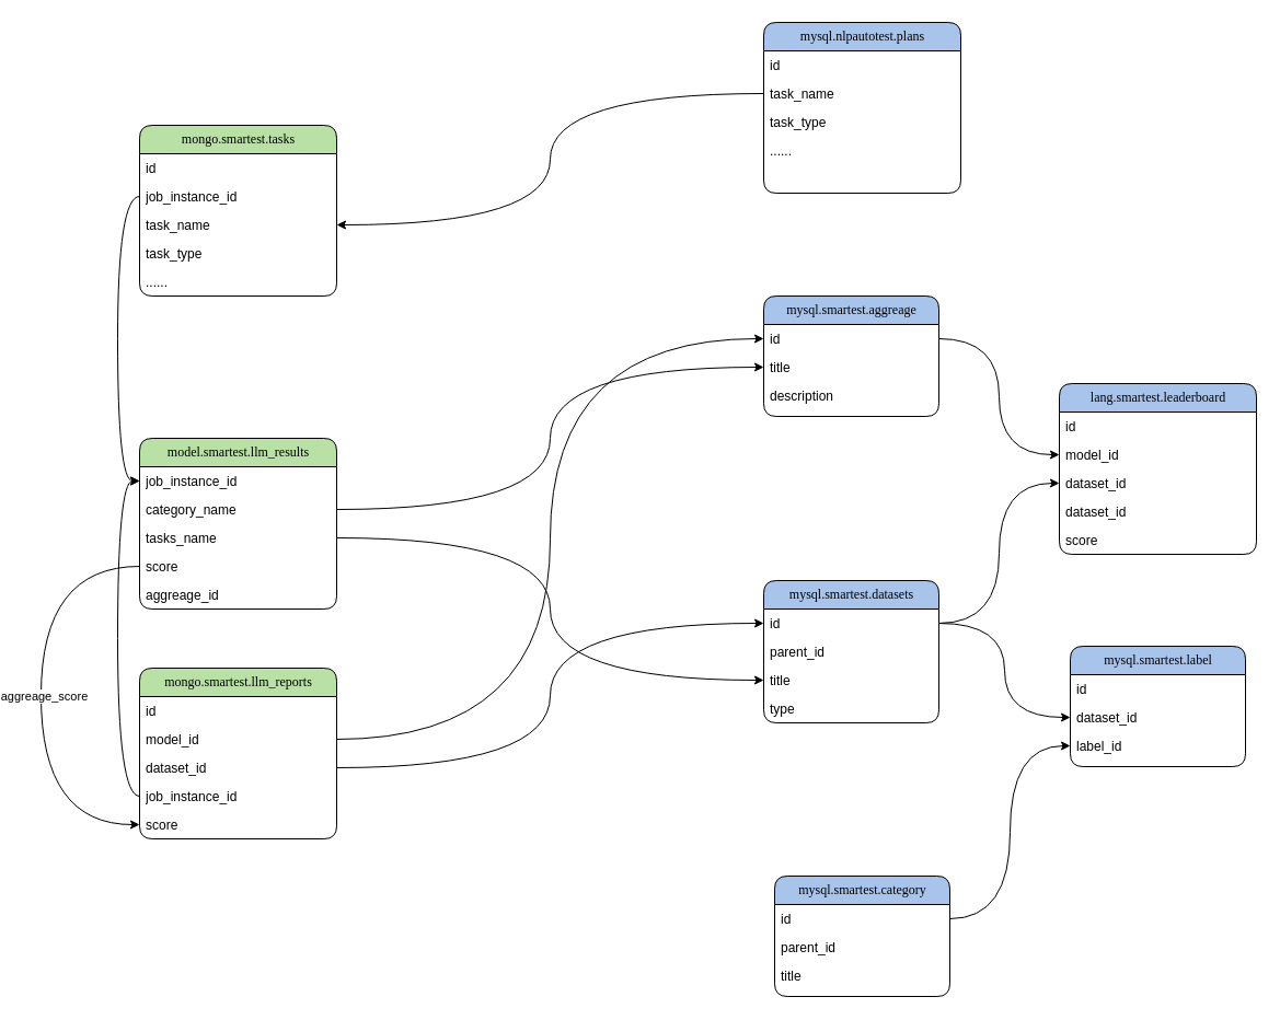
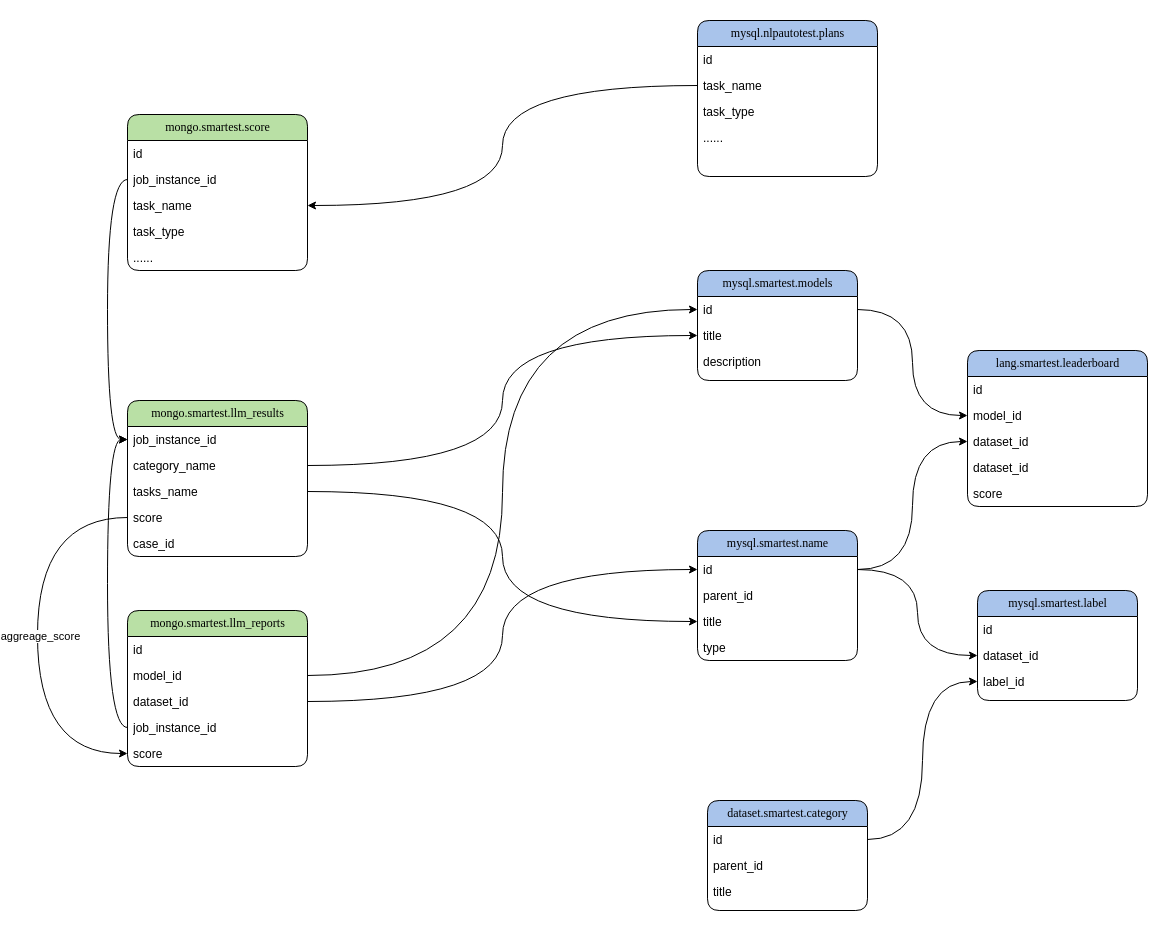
  <mxCell id="0" />
  <mxCell id="1" parent="0" />
- <mxCell id="2" value="mysql.smartest.aggreage" style="swimlane;html=1;fontStyle=0;childLayout=stackLayout;horizontal=1;startSize=26;fillColor=#A9C4EB;horizontalStack=0;resizeParent=1;resizeLast=0;collapsible=1;marginBottom=0;swimlaneFillColor=#ffffff;align=center;rounded=1;shadow=0;comic=0;labelBackgroundColor=none;strokeWidth=1;fontFamily=Verdana;fontSize=12" parent="1" vertex="1"><mxGeometry x="680" y="270" width="160" height="110" as="geometry" /></mxCell>
+ <mxCell id="2" value="mysql.smartest.models" style="swimlane;html=1;fontStyle=0;childLayout=stackLayout;horizontal=1;startSize=26;fillColor=#A9C4EB;horizontalStack=0;resizeParent=1;resizeLast=0;collapsible=1;marginBottom=0;swimlaneFillColor=#ffffff;align=center;rounded=1;shadow=0;comic=0;labelBackgroundColor=none;strokeWidth=1;fontFamily=Verdana;fontSize=12" parent="1" vertex="1"><mxGeometry x="680" y="270" width="160" height="110" as="geometry" /></mxCell>
  <mxCell id="3" value="id" style="text;html=1;strokeColor=none;fillColor=none;spacingLeft=4;spacingRight=4;whiteSpace=wrap;overflow=hidden;rotatable=0;points=[[0,0.5],[1,0.5]];portConstraint=eastwest;" parent="2" vertex="1"><mxGeometry y="26" width="160" height="26" as="geometry" /></mxCell>
  <mxCell id="4" value="title" style="text;html=1;strokeColor=none;fillColor=none;spacingLeft=4;spacingRight=4;whiteSpace=wrap;overflow=hidden;rotatable=0;points=[[0,0.5],[1,0.5]];portConstraint=eastwest;" parent="2" vertex="1"><mxGeometry y="52" width="160" height="26" as="geometry" /></mxCell>
  <mxCell id="5" value="description" style="text;html=1;strokeColor=none;fillColor=none;spacingLeft=4;spacingRight=4;whiteSpace=wrap;overflow=hidden;rotatable=0;points=[[0,0.5],[1,0.5]];portConstraint=eastwest;" parent="2" vertex="1"><mxGeometry y="78" width="160" height="26" as="geometry" /></mxCell>
- <mxCell id="6" value="mysql.smartest.datasets" style="swimlane;html=1;fontStyle=0;childLayout=stackLayout;horizontal=1;startSize=26;fillColor=#A9C4EB;horizontalStack=0;resizeParent=1;resizeLast=0;collapsible=1;marginBottom=0;swimlaneFillColor=#ffffff;align=center;rounded=1;shadow=0;comic=0;labelBackgroundColor=none;strokeWidth=1;fontFamily=Verdana;fontSize=12" parent="1" vertex="1"><mxGeometry x="680" y="530" width="160" height="130" as="geometry" /></mxCell>
+ <mxCell id="6" value="mysql.smartest.name" style="swimlane;html=1;fontStyle=0;childLayout=stackLayout;horizontal=1;startSize=26;fillColor=#A9C4EB;horizontalStack=0;resizeParent=1;resizeLast=0;collapsible=1;marginBottom=0;swimlaneFillColor=#ffffff;align=center;rounded=1;shadow=0;comic=0;labelBackgroundColor=none;strokeWidth=1;fontFamily=Verdana;fontSize=12" parent="1" vertex="1"><mxGeometry x="680" y="530" width="160" height="130" as="geometry" /></mxCell>
  <mxCell id="7" value="id" style="text;html=1;strokeColor=none;fillColor=none;spacingLeft=4;spacingRight=4;whiteSpace=wrap;overflow=hidden;rotatable=0;points=[[0,0.5],[1,0.5]];portConstraint=eastwest;" parent="6" vertex="1"><mxGeometry y="26" width="160" height="26" as="geometry" /></mxCell>
  <mxCell id="8" value="parent_id" style="text;html=1;strokeColor=none;fillColor=none;spacingLeft=4;spacingRight=4;whiteSpace=wrap;overflow=hidden;rotatable=0;points=[[0,0.5],[1,0.5]];portConstraint=eastwest;" parent="6" vertex="1"><mxGeometry y="52" width="160" height="26" as="geometry" /></mxCell>
  <mxCell id="9" value="title" style="text;html=1;strokeColor=none;fillColor=none;spacingLeft=4;spacingRight=4;whiteSpace=wrap;overflow=hidden;rotatable=0;points=[[0,0.5],[1,0.5]];portConstraint=eastwest;" parent="6" vertex="1"><mxGeometry y="78" width="160" height="26" as="geometry" /></mxCell>
  <mxCell id="10" value="type" style="text;html=1;strokeColor=none;fillColor=none;spacingLeft=4;spacingRight=4;whiteSpace=wrap;overflow=hidden;rotatable=0;points=[[0,0.5],[1,0.5]];portConstraint=eastwest;" parent="6" vertex="1"><mxGeometry y="104" width="160" height="26" as="geometry" /></mxCell>
- <mxCell id="11" value="mysql.smartest.category" style="swimlane;html=1;fontStyle=0;childLayout=stackLayout;horizontal=1;startSize=26;fillColor=#A9C4EB;horizontalStack=0;resizeParent=1;resizeLast=0;collapsible=1;marginBottom=0;swimlaneFillColor=#ffffff;align=center;rounded=1;shadow=0;comic=0;labelBackgroundColor=none;strokeWidth=1;fontFamily=Verdana;fontSize=12" parent="1" vertex="1"><mxGeometry x="690" y="800" width="160" height="110" as="geometry" /></mxCell>
+ <mxCell id="11" value="dataset.smartest.category" style="swimlane;html=1;fontStyle=0;childLayout=stackLayout;horizontal=1;startSize=26;fillColor=#A9C4EB;horizontalStack=0;resizeParent=1;resizeLast=0;collapsible=1;marginBottom=0;swimlaneFillColor=#ffffff;align=center;rounded=1;shadow=0;comic=0;labelBackgroundColor=none;strokeWidth=1;fontFamily=Verdana;fontSize=12" parent="1" vertex="1"><mxGeometry x="690" y="800" width="160" height="110" as="geometry" /></mxCell>
  <mxCell id="12" value="id" style="text;html=1;strokeColor=none;fillColor=none;spacingLeft=4;spacingRight=4;whiteSpace=wrap;overflow=hidden;rotatable=0;points=[[0,0.5],[1,0.5]];portConstraint=eastwest;" parent="11" vertex="1"><mxGeometry y="26" width="160" height="26" as="geometry" /></mxCell>
  <mxCell id="13" value="parent_id" style="text;html=1;strokeColor=none;fillColor=none;spacingLeft=4;spacingRight=4;whiteSpace=wrap;overflow=hidden;rotatable=0;points=[[0,0.5],[1,0.5]];portConstraint=eastwest;" parent="11" vertex="1"><mxGeometry y="52" width="160" height="26" as="geometry" /></mxCell>
  <mxCell id="14" value="title" style="text;html=1;strokeColor=none;fillColor=none;spacingLeft=4;spacingRight=4;whiteSpace=wrap;overflow=hidden;rotatable=0;points=[[0,0.5],[1,0.5]];portConstraint=eastwest;" parent="11" vertex="1"><mxGeometry y="78" width="160" height="26" as="geometry" /></mxCell>
  <mxCell id="15" value="lang.smartest.leaderboard" style="swimlane;html=1;fontStyle=0;childLayout=stackLayout;horizontal=1;startSize=26;fillColor=#A9C4EB;horizontalStack=0;resizeParent=1;resizeLast=0;collapsible=1;marginBottom=0;swimlaneFillColor=#ffffff;align=center;rounded=1;shadow=0;comic=0;labelBackgroundColor=none;strokeWidth=1;fontFamily=Verdana;fontSize=12" parent="1" vertex="1"><mxGeometry x="950" y="350" width="180" height="156" as="geometry" /></mxCell>
  <mxCell id="16" value="id" style="text;html=1;strokeColor=none;fillColor=none;spacingLeft=4;spacingRight=4;whiteSpace=wrap;overflow=hidden;rotatable=0;points=[[0,0.5],[1,0.5]];portConstraint=eastwest;" parent="15" vertex="1"><mxGeometry y="26" width="180" height="26" as="geometry" /></mxCell>
  <mxCell id="17" value="model_id" style="text;html=1;strokeColor=none;fillColor=none;spacingLeft=4;spacingRight=4;whiteSpace=wrap;overflow=hidden;rotatable=0;points=[[0,0.5],[1,0.5]];portConstraint=eastwest;" parent="15" vertex="1"><mxGeometry y="52" width="180" height="26" as="geometry" /></mxCell>
  <mxCell id="18" value="dataset_id" style="text;html=1;strokeColor=none;fillColor=none;spacingLeft=4;spacingRight=4;whiteSpace=wrap;overflow=hidden;rotatable=0;points=[[0,0.5],[1,0.5]];portConstraint=eastwest;" parent="15" vertex="1"><mxGeometry y="78" width="180" height="26" as="geometry" /></mxCell>
  <mxCell id="19" value="dataset_id" style="text;html=1;strokeColor=none;fillColor=none;spacingLeft=4;spacingRight=4;whiteSpace=wrap;overflow=hidden;rotatable=0;points=[[0,0.5],[1,0.5]];portConstraint=eastwest;" vertex="1" parent="15"><mxGeometry y="104" width="180" height="26" as="geometry" /></mxCell>
  <mxCell id="20" value="score" style="text;html=1;strokeColor=none;fillColor=none;spacingLeft=4;spacingRight=4;whiteSpace=wrap;overflow=hidden;rotatable=0;points=[[0,0.5],[1,0.5]];portConstraint=eastwest;" parent="15" vertex="1"><mxGeometry y="130" width="180" height="26" as="geometry" /></mxCell>
  <mxCell id="21" value="mysql.smartest.label" style="swimlane;html=1;fontStyle=0;childLayout=stackLayout;horizontal=1;startSize=26;fillColor=#A9C4EB;horizontalStack=0;resizeParent=1;resizeLast=0;collapsible=1;marginBottom=0;swimlaneFillColor=#ffffff;align=center;rounded=1;shadow=0;comic=0;labelBackgroundColor=none;strokeWidth=1;fontFamily=Verdana;fontSize=12" parent="1" vertex="1"><mxGeometry x="960" y="590" width="160" height="110" as="geometry" /></mxCell>
  <mxCell id="22" value="id" style="text;html=1;strokeColor=none;fillColor=none;spacingLeft=4;spacingRight=4;whiteSpace=wrap;overflow=hidden;rotatable=0;points=[[0,0.5],[1,0.5]];portConstraint=eastwest;" parent="21" vertex="1"><mxGeometry y="26" width="160" height="26" as="geometry" /></mxCell>
  <mxCell id="23" value="dataset_id" style="text;html=1;strokeColor=none;fillColor=none;spacingLeft=4;spacingRight=4;whiteSpace=wrap;overflow=hidden;rotatable=0;points=[[0,0.5],[1,0.5]];portConstraint=eastwest;" parent="21" vertex="1"><mxGeometry y="52" width="160" height="26" as="geometry" /></mxCell>
  <mxCell id="24" value="label_id" style="text;html=1;strokeColor=none;fillColor=none;spacingLeft=4;spacingRight=4;whiteSpace=wrap;overflow=hidden;rotatable=0;points=[[0,0.5],[1,0.5]];portConstraint=eastwest;" parent="21" vertex="1"><mxGeometry y="78" width="160" height="26" as="geometry" /></mxCell>
  <mxCell id="25" style="edgeStyle=orthogonalEdgeStyle;curved=1;rounded=0;orthogonalLoop=1;jettySize=auto;html=1;exitX=1;exitY=0.5;exitDx=0;exitDy=0;entryX=0;entryY=0.5;entryDx=0;entryDy=0;" edge="1" parent="1" source="3" target="17"><mxGeometry relative="1" as="geometry" /></mxCell>
  <mxCell id="26" style="edgeStyle=orthogonalEdgeStyle;curved=1;rounded=0;orthogonalLoop=1;jettySize=auto;html=1;exitX=1;exitY=0.5;exitDx=0;exitDy=0;" edge="1" parent="1" source="7" target="23"><mxGeometry relative="1" as="geometry" /></mxCell>
  <mxCell id="27" style="edgeStyle=orthogonalEdgeStyle;curved=1;rounded=0;orthogonalLoop=1;jettySize=auto;html=1;exitX=1;exitY=0.5;exitDx=0;exitDy=0;entryX=0;entryY=0.5;entryDx=0;entryDy=0;" edge="1" parent="1" source="7" target="18"><mxGeometry relative="1" as="geometry" /></mxCell>
  <mxCell id="28" style="edgeStyle=orthogonalEdgeStyle;curved=1;rounded=0;orthogonalLoop=1;jettySize=auto;html=1;exitX=1;exitY=0.5;exitDx=0;exitDy=0;entryX=0;entryY=0.5;entryDx=0;entryDy=0;" edge="1" parent="1" source="12" target="24"><mxGeometry relative="1" as="geometry" /></mxCell>
- <mxCell id="29" value="model.smartest.llm_results" style="swimlane;html=1;fontStyle=0;childLayout=stackLayout;horizontal=1;startSize=26;fillColor=#B9E0A5;horizontalStack=0;resizeParent=1;resizeLast=0;collapsible=1;marginBottom=0;swimlaneFillColor=#ffffff;align=center;rounded=1;shadow=0;comic=0;labelBackgroundColor=none;strokeWidth=1;fontFamily=Verdana;fontSize=12" vertex="1" parent="1"><mxGeometry x="110" y="400" width="180" height="156" as="geometry" /></mxCell>
+ <mxCell id="29" value="mongo.smartest.llm_results" style="swimlane;html=1;fontStyle=0;childLayout=stackLayout;horizontal=1;startSize=26;fillColor=#B9E0A5;horizontalStack=0;resizeParent=1;resizeLast=0;collapsible=1;marginBottom=0;swimlaneFillColor=#ffffff;align=center;rounded=1;shadow=0;comic=0;labelBackgroundColor=none;strokeWidth=1;fontFamily=Verdana;fontSize=12" vertex="1" parent="1"><mxGeometry x="110" y="400" width="180" height="156" as="geometry" /></mxCell>
  <mxCell id="30" value="job_instance_id" style="text;html=1;strokeColor=none;fillColor=none;spacingLeft=4;spacingRight=4;whiteSpace=wrap;overflow=hidden;rotatable=0;points=[[0,0.5],[1,0.5]];portConstraint=eastwest;" vertex="1" parent="29"><mxGeometry y="26" width="180" height="26" as="geometry" /></mxCell>
  <mxCell id="31" value="category_name" style="text;html=1;strokeColor=none;fillColor=none;spacingLeft=4;spacingRight=4;whiteSpace=wrap;overflow=hidden;rotatable=0;points=[[0,0.5],[1,0.5]];portConstraint=eastwest;" vertex="1" parent="29"><mxGeometry y="52" width="180" height="26" as="geometry" /></mxCell>
  <mxCell id="32" value="tasks_name" style="text;html=1;strokeColor=none;fillColor=none;spacingLeft=4;spacingRight=4;whiteSpace=wrap;overflow=hidden;rotatable=0;points=[[0,0.5],[1,0.5]];portConstraint=eastwest;" vertex="1" parent="29"><mxGeometry y="78" width="180" height="26" as="geometry" /></mxCell>
  <mxCell id="33" value="score" style="text;html=1;strokeColor=none;fillColor=none;spacingLeft=4;spacingRight=4;whiteSpace=wrap;overflow=hidden;rotatable=0;points=[[0,0.5],[1,0.5]];portConstraint=eastwest;" vertex="1" parent="29"><mxGeometry y="104" width="180" height="26" as="geometry" /></mxCell>
- <mxCell id="34" value="aggreage_id" style="text;html=1;strokeColor=none;fillColor=none;spacingLeft=4;spacingRight=4;whiteSpace=wrap;overflow=hidden;rotatable=0;points=[[0,0.5],[1,0.5]];portConstraint=eastwest;" vertex="1" parent="29"><mxGeometry y="130" width="180" height="26" as="geometry" /></mxCell>
- <mxCell id="35" value="mongo.smartest.tasks" style="swimlane;html=1;fontStyle=0;childLayout=stackLayout;horizontal=1;startSize=26;fillColor=#B9E0A5;horizontalStack=0;resizeParent=1;resizeLast=0;collapsible=1;marginBottom=0;swimlaneFillColor=#ffffff;align=center;rounded=1;shadow=0;comic=0;labelBackgroundColor=none;strokeWidth=1;fontFamily=Verdana;fontSize=12" vertex="1" parent="1"><mxGeometry x="110" y="114" width="180" height="156" as="geometry" /></mxCell>
+ <mxCell id="34" value="case_id" style="text;html=1;strokeColor=none;fillColor=none;spacingLeft=4;spacingRight=4;whiteSpace=wrap;overflow=hidden;rotatable=0;points=[[0,0.5],[1,0.5]];portConstraint=eastwest;" vertex="1" parent="29"><mxGeometry y="130" width="180" height="26" as="geometry" /></mxCell>
+ <mxCell id="35" value="mongo.smartest.score" style="swimlane;html=1;fontStyle=0;childLayout=stackLayout;horizontal=1;startSize=26;fillColor=#B9E0A5;horizontalStack=0;resizeParent=1;resizeLast=0;collapsible=1;marginBottom=0;swimlaneFillColor=#ffffff;align=center;rounded=1;shadow=0;comic=0;labelBackgroundColor=none;strokeWidth=1;fontFamily=Verdana;fontSize=12" vertex="1" parent="1"><mxGeometry x="110" y="114" width="180" height="156" as="geometry" /></mxCell>
  <mxCell id="36" value="id" style="text;html=1;strokeColor=none;fillColor=none;spacingLeft=4;spacingRight=4;whiteSpace=wrap;overflow=hidden;rotatable=0;points=[[0,0.5],[1,0.5]];portConstraint=eastwest;" vertex="1" parent="35"><mxGeometry y="26" width="180" height="26" as="geometry" /></mxCell>
  <mxCell id="37" value="job_instance_id" style="text;html=1;strokeColor=none;fillColor=none;spacingLeft=4;spacingRight=4;whiteSpace=wrap;overflow=hidden;rotatable=0;points=[[0,0.5],[1,0.5]];portConstraint=eastwest;" vertex="1" parent="35"><mxGeometry y="52" width="180" height="26" as="geometry" /></mxCell>
  <mxCell id="38" value="task_name" style="text;html=1;strokeColor=none;fillColor=none;spacingLeft=4;spacingRight=4;whiteSpace=wrap;overflow=hidden;rotatable=0;points=[[0,0.5],[1,0.5]];portConstraint=eastwest;" vertex="1" parent="35"><mxGeometry y="78" width="180" height="26" as="geometry" /></mxCell>
  <mxCell id="39" value="task_type" style="text;html=1;strokeColor=none;fillColor=none;spacingLeft=4;spacingRight=4;whiteSpace=wrap;overflow=hidden;rotatable=0;points=[[0,0.5],[1,0.5]];portConstraint=eastwest;" vertex="1" parent="35"><mxGeometry y="104" width="180" height="26" as="geometry" /></mxCell>
  <mxCell id="40" value="......" style="text;html=1;strokeColor=none;fillColor=none;spacingLeft=4;spacingRight=4;whiteSpace=wrap;overflow=hidden;rotatable=0;points=[[0,0.5],[1,0.5]];portConstraint=eastwest;" vertex="1" parent="35"><mxGeometry y="130" width="180" height="26" as="geometry" /></mxCell>
  <mxCell id="41" value="mysql.nlpautotest.plans" style="swimlane;html=1;fontStyle=0;childLayout=stackLayout;horizontal=1;startSize=26;fillColor=#A9C4EB;horizontalStack=0;resizeParent=1;resizeLast=0;collapsible=1;marginBottom=0;swimlaneFillColor=#ffffff;align=center;rounded=1;shadow=0;comic=0;labelBackgroundColor=none;strokeWidth=1;fontFamily=Verdana;fontSize=12" vertex="1" parent="1"><mxGeometry x="680" y="20" width="180" height="156" as="geometry" /></mxCell>
  <mxCell id="42" value="id" style="text;html=1;strokeColor=none;fillColor=none;spacingLeft=4;spacingRight=4;whiteSpace=wrap;overflow=hidden;rotatable=0;points=[[0,0.5],[1,0.5]];portConstraint=eastwest;" vertex="1" parent="41"><mxGeometry y="26" width="180" height="26" as="geometry" /></mxCell>
  <mxCell id="43" value="task_name" style="text;html=1;strokeColor=none;fillColor=none;spacingLeft=4;spacingRight=4;whiteSpace=wrap;overflow=hidden;rotatable=0;points=[[0,0.5],[1,0.5]];portConstraint=eastwest;" vertex="1" parent="41"><mxGeometry y="52" width="180" height="26" as="geometry" /></mxCell>
  <mxCell id="44" value="task_type" style="text;html=1;strokeColor=none;fillColor=none;spacingLeft=4;spacingRight=4;whiteSpace=wrap;overflow=hidden;rotatable=0;points=[[0,0.5],[1,0.5]];portConstraint=eastwest;" vertex="1" parent="41"><mxGeometry y="78" width="180" height="26" as="geometry" /></mxCell>
  <mxCell id="45" value="......" style="text;html=1;strokeColor=none;fillColor=none;spacingLeft=4;spacingRight=4;whiteSpace=wrap;overflow=hidden;rotatable=0;points=[[0,0.5],[1,0.5]];portConstraint=eastwest;" vertex="1" parent="41"><mxGeometry y="104" width="180" height="26" as="geometry" /></mxCell>
  <mxCell id="46" style="edgeStyle=orthogonalEdgeStyle;curved=1;rounded=0;orthogonalLoop=1;jettySize=auto;html=1;exitX=0;exitY=0.5;exitDx=0;exitDy=0;entryX=1;entryY=0.5;entryDx=0;entryDy=0;" edge="1" parent="1" source="43" target="38"><mxGeometry relative="1" as="geometry" /></mxCell>
  <mxCell id="47" style="edgeStyle=orthogonalEdgeStyle;curved=1;rounded=0;orthogonalLoop=1;jettySize=auto;html=1;exitX=0;exitY=0.5;exitDx=0;exitDy=0;entryX=0;entryY=0.5;entryDx=0;entryDy=0;" edge="1" parent="1" source="37" target="30"><mxGeometry relative="1" as="geometry" /></mxCell>
  <mxCell id="48" style="edgeStyle=orthogonalEdgeStyle;curved=1;rounded=0;orthogonalLoop=1;jettySize=auto;html=1;exitX=1;exitY=0.5;exitDx=0;exitDy=0;entryX=0;entryY=0.5;entryDx=0;entryDy=0;" edge="1" parent="1" source="32" target="9"><mxGeometry relative="1" as="geometry" /></mxCell>
  <mxCell id="49" style="edgeStyle=orthogonalEdgeStyle;curved=1;rounded=0;orthogonalLoop=1;jettySize=auto;html=1;exitX=1;exitY=0.5;exitDx=0;exitDy=0;entryX=0;entryY=0.5;entryDx=0;entryDy=0;" edge="1" parent="1" source="31" target="4"><mxGeometry relative="1" as="geometry" /></mxCell>
  <mxCell id="50" value="mongo.smartest.llm_reports" style="swimlane;html=1;fontStyle=0;childLayout=stackLayout;horizontal=1;startSize=26;fillColor=#B9E0A5;horizontalStack=0;resizeParent=1;resizeLast=0;collapsible=1;marginBottom=0;swimlaneFillColor=#ffffff;align=center;rounded=1;shadow=0;comic=0;labelBackgroundColor=none;strokeWidth=1;fontFamily=Verdana;fontSize=12" vertex="1" parent="1"><mxGeometry x="110" y="610" width="180" height="156" as="geometry" /></mxCell>
  <mxCell id="51" value="id" style="text;html=1;strokeColor=none;fillColor=none;spacingLeft=4;spacingRight=4;whiteSpace=wrap;overflow=hidden;rotatable=0;points=[[0,0.5],[1,0.5]];portConstraint=eastwest;" vertex="1" parent="50"><mxGeometry y="26" width="180" height="26" as="geometry" /></mxCell>
  <mxCell id="52" value="model_id" style="text;html=1;strokeColor=none;fillColor=none;spacingLeft=4;spacingRight=4;whiteSpace=wrap;overflow=hidden;rotatable=0;points=[[0,0.5],[1,0.5]];portConstraint=eastwest;" vertex="1" parent="50"><mxGeometry y="52" width="180" height="26" as="geometry" /></mxCell>
  <mxCell id="53" value="dataset_id" style="text;html=1;strokeColor=none;fillColor=none;spacingLeft=4;spacingRight=4;whiteSpace=wrap;overflow=hidden;rotatable=0;points=[[0,0.5],[1,0.5]];portConstraint=eastwest;" vertex="1" parent="50"><mxGeometry y="78" width="180" height="26" as="geometry" /></mxCell>
  <mxCell id="54" value="job_instance_id" style="text;html=1;strokeColor=none;fillColor=none;spacingLeft=4;spacingRight=4;whiteSpace=wrap;overflow=hidden;rotatable=0;points=[[0,0.5],[1,0.5]];portConstraint=eastwest;" vertex="1" parent="50"><mxGeometry y="104" width="180" height="26" as="geometry" /></mxCell>
  <mxCell id="55" value="score" style="text;html=1;strokeColor=none;fillColor=none;spacingLeft=4;spacingRight=4;whiteSpace=wrap;overflow=hidden;rotatable=0;points=[[0,0.5],[1,0.5]];portConstraint=eastwest;" vertex="1" parent="50"><mxGeometry y="130" width="180" height="26" as="geometry" /></mxCell>
  <mxCell id="56" style="edgeStyle=orthogonalEdgeStyle;curved=1;rounded=0;orthogonalLoop=1;jettySize=auto;html=1;exitX=1;exitY=0.5;exitDx=0;exitDy=0;entryX=0;entryY=0.5;entryDx=0;entryDy=0;" edge="1" parent="1" source="52" target="3"><mxGeometry relative="1" as="geometry" /></mxCell>
  <mxCell id="57" style="edgeStyle=orthogonalEdgeStyle;curved=1;rounded=0;orthogonalLoop=1;jettySize=auto;html=1;exitX=1;exitY=0.5;exitDx=0;exitDy=0;entryX=0;entryY=0.5;entryDx=0;entryDy=0;" edge="1" parent="1" source="53" target="7"><mxGeometry relative="1" as="geometry" /></mxCell>
  <mxCell id="58" style="edgeStyle=orthogonalEdgeStyle;curved=1;rounded=0;orthogonalLoop=1;jettySize=auto;html=1;exitX=0;exitY=0.5;exitDx=0;exitDy=0;entryX=0;entryY=0.5;entryDx=0;entryDy=0;" edge="1" parent="1" source="54" target="30"><mxGeometry relative="1" as="geometry" /></mxCell>
  <mxCell id="59" style="edgeStyle=orthogonalEdgeStyle;curved=1;rounded=0;orthogonalLoop=1;jettySize=auto;html=1;exitX=0;exitY=0.5;exitDx=0;exitDy=0;entryX=0;entryY=0.5;entryDx=0;entryDy=0;" edge="1" parent="1" source="33" target="55"><mxGeometry relative="1" as="geometry"><Array as="points"><mxPoint x="20" y="517" /><mxPoint x="20" y="753" /></Array></mxGeometry></mxCell>
  <mxCell id="60" value="aggreage_score" style="edgeLabel;html=1;align=center;verticalAlign=middle;resizable=0;points=[];" vertex="1" connectable="0" parent="59"><mxGeometry x="0.002" y="2" relative="1" as="geometry"><mxPoint as="offset" /></mxGeometry></mxCell>
